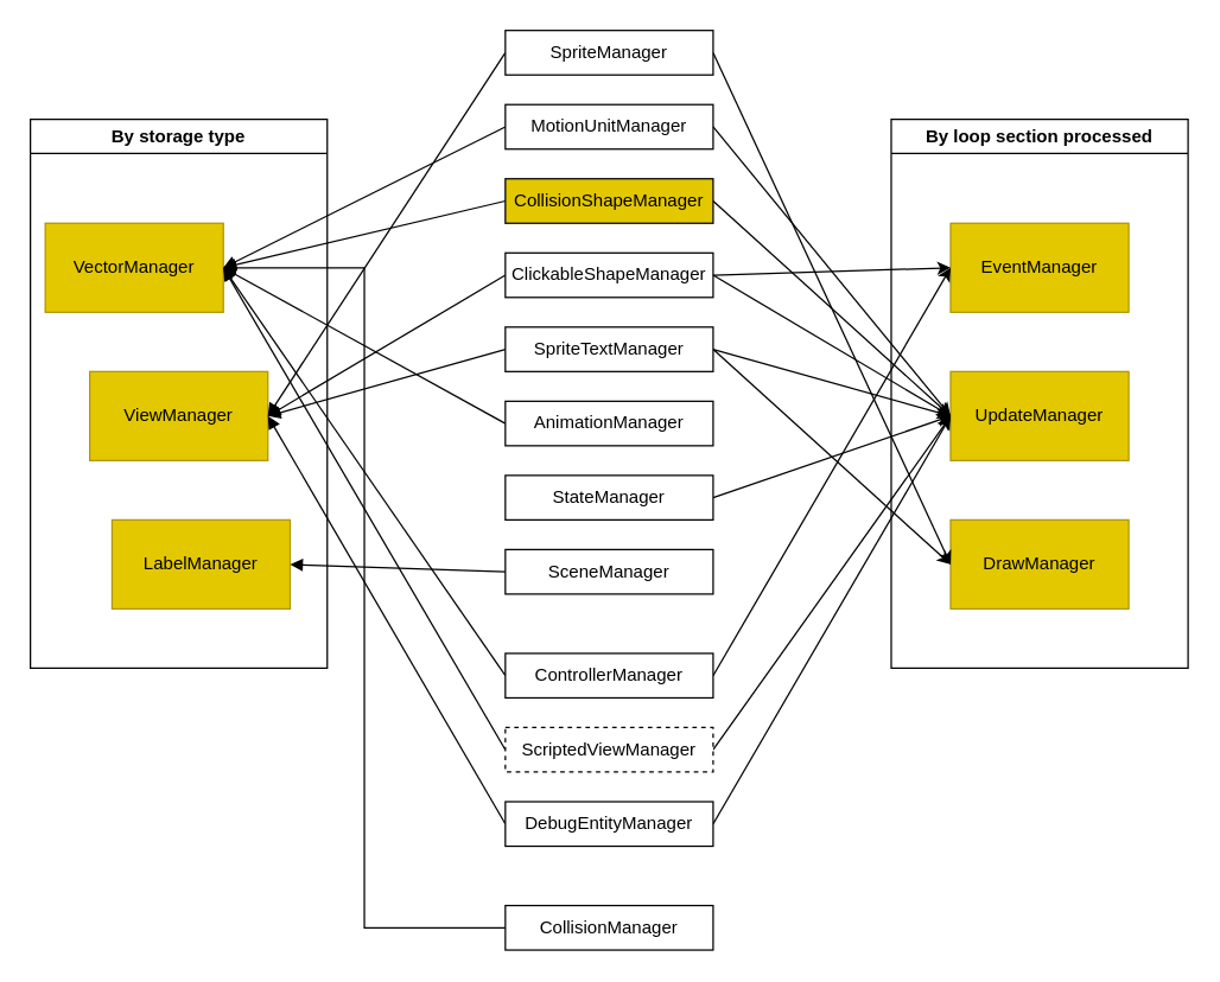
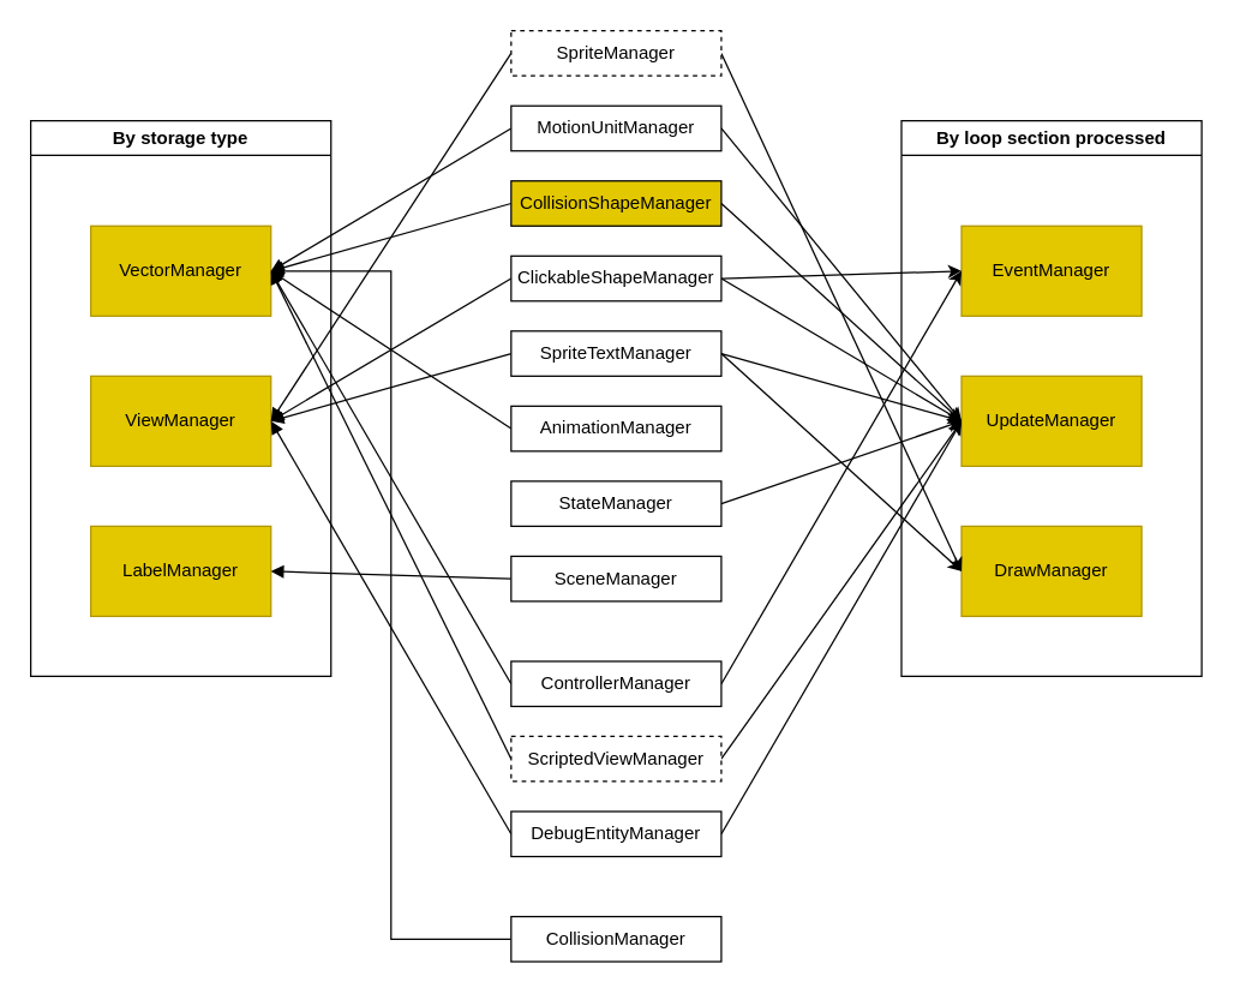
  <mxCell id="0" />
  <mxCell id="1" parent="0" />
  <mxCell id="2" value="By storage type" style="swimlane;whiteSpace=wrap;html=1;" parent="1" vertex="1"><mxGeometry x="20" y="80" width="200" height="370" as="geometry" /></mxCell>
- <mxCell id="3" value="VectorManager" style="rounded=0;whiteSpace=wrap;html=1;fillColor=#e3c800;fontColor=#000000;strokeColor=#B09500;" parent="2" vertex="1"><mxGeometry x="10" y="70" width="120" height="60" as="geometry" /></mxCell>
+ <mxCell id="3" value="VectorManager" style="rounded=0;whiteSpace=wrap;html=1;fillColor=#e3c800;fontColor=#000000;strokeColor=#B09500;" parent="2" vertex="1"><mxGeometry x="40" y="70" width="120" height="60" as="geometry" /></mxCell>
  <mxCell id="4" value="ViewManager" style="rounded=0;whiteSpace=wrap;html=1;fillColor=#e3c800;fontColor=#000000;strokeColor=#B09500;" parent="2" vertex="1"><mxGeometry x="40" y="170" width="120" height="60" as="geometry" /></mxCell>
- <mxCell id="5" value="LabelManager" style="rounded=0;whiteSpace=wrap;html=1;fillColor=#e3c800;fontColor=#000000;strokeColor=#B09500;" parent="2" vertex="1"><mxGeometry x="55" y="270" width="120" height="60" as="geometry" /></mxCell>
+ <mxCell id="5" value="LabelManager" style="rounded=0;whiteSpace=wrap;html=1;fillColor=#e3c800;fontColor=#000000;strokeColor=#B09500;" parent="2" vertex="1"><mxGeometry x="40" y="270" width="120" height="60" as="geometry" /></mxCell>
  <mxCell id="6" value="By loop section processed" style="swimlane;whiteSpace=wrap;html=1;" parent="1" vertex="1"><mxGeometry x="600" y="80" width="200" height="370" as="geometry" /></mxCell>
  <mxCell id="7" value="EventManager" style="rounded=0;whiteSpace=wrap;html=1;fillColor=#e3c800;fontColor=#000000;strokeColor=#B09500;" parent="6" vertex="1"><mxGeometry x="40" y="70" width="120" height="60" as="geometry" /></mxCell>
  <mxCell id="8" value="UpdateManager" style="rounded=0;whiteSpace=wrap;html=1;fillColor=#e3c800;fontColor=#000000;strokeColor=#B09500;" parent="6" vertex="1"><mxGeometry x="40" y="170" width="120" height="60" as="geometry" /></mxCell>
  <mxCell id="9" value="DrawManager" style="rounded=0;whiteSpace=wrap;html=1;fillColor=#e3c800;fontColor=#000000;strokeColor=#B09500;" parent="6" vertex="1"><mxGeometry x="40" y="270" width="120" height="60" as="geometry" /></mxCell>
  <mxCell id="10" style="edgeStyle=none;rounded=0;orthogonalLoop=1;jettySize=auto;html=1;exitX=0;exitY=0.5;exitDx=0;exitDy=0;entryX=1;entryY=0.5;entryDx=0;entryDy=0;endArrow=block;endFill=1;jumpStyle=none;" parent="1" source="12" target="3" edge="1"><mxGeometry relative="1" as="geometry" /></mxCell>
  <mxCell id="11" style="edgeStyle=none;rounded=0;orthogonalLoop=1;jettySize=auto;html=1;exitX=1;exitY=0.5;exitDx=0;exitDy=0;entryX=0;entryY=0.5;entryDx=0;entryDy=0;" parent="1" source="12" target="7" edge="1"><mxGeometry relative="1" as="geometry" /></mxCell>
  <mxCell id="12" value="ControllerManager" style="rounded=0;whiteSpace=wrap;html=1;" parent="1" vertex="1"><mxGeometry x="340" y="440" width="140" height="30" as="geometry" /></mxCell>
  <mxCell id="13" style="edgeStyle=none;rounded=0;orthogonalLoop=1;jettySize=auto;html=1;exitX=0;exitY=0.5;exitDx=0;exitDy=0;entryX=1;entryY=0.5;entryDx=0;entryDy=0;endArrow=block;endFill=1;jumpStyle=none;" parent="1" source="15" target="3" edge="1"><mxGeometry relative="1" as="geometry" /></mxCell>
  <mxCell id="14" style="edgeStyle=none;rounded=0;orthogonalLoop=1;jettySize=auto;html=1;exitX=1;exitY=0.5;exitDx=0;exitDy=0;entryX=0;entryY=0.5;entryDx=0;entryDy=0;" parent="1" source="15" target="8" edge="1"><mxGeometry relative="1" as="geometry" /></mxCell>
  <mxCell id="15" value="ScriptedViewManager" style="rounded=0;whiteSpace=wrap;html=1;dashed=1;" parent="1" vertex="1"><mxGeometry x="340" y="490" width="140" height="30" as="geometry" /></mxCell>
  <mxCell id="16" style="edgeStyle=none;rounded=0;orthogonalLoop=1;jettySize=auto;html=1;exitX=0;exitY=0.5;exitDx=0;exitDy=0;entryX=1;entryY=0.5;entryDx=0;entryDy=0;endArrow=block;endFill=1;jumpStyle=none;" parent="1" source="18" target="4" edge="1"><mxGeometry relative="1" as="geometry" /></mxCell>
  <mxCell id="17" style="edgeStyle=none;rounded=0;orthogonalLoop=1;jettySize=auto;html=1;exitX=1;exitY=0.5;exitDx=0;exitDy=0;entryX=0;entryY=0.5;entryDx=0;entryDy=0;" parent="1" source="18" target="8" edge="1"><mxGeometry relative="1" as="geometry" /></mxCell>
  <mxCell id="18" value="DebugEntityManager" style="rounded=0;whiteSpace=wrap;html=1;" parent="1" vertex="1"><mxGeometry x="340" y="540" width="140" height="30" as="geometry" /></mxCell>
  <mxCell id="19" style="edgeStyle=none;rounded=0;orthogonalLoop=1;jettySize=auto;html=1;exitX=0;exitY=0.5;exitDx=0;exitDy=0;entryX=1;entryY=0.5;entryDx=0;entryDy=0;endArrow=block;endFill=1;jumpStyle=none;" parent="1" source="21" target="4" edge="1"><mxGeometry relative="1" as="geometry" /></mxCell>
  <mxCell id="20" style="edgeStyle=none;rounded=0;orthogonalLoop=1;jettySize=auto;html=1;exitX=1;exitY=0.5;exitDx=0;exitDy=0;entryX=0;entryY=0.5;entryDx=0;entryDy=0;" parent="1" source="21" target="9" edge="1"><mxGeometry relative="1" as="geometry" /></mxCell>
- <mxCell id="21" value="SpriteManager" style="rounded=0;whiteSpace=wrap;html=1;" parent="1" vertex="1"><mxGeometry x="340" y="20" width="140" height="30" as="geometry" /></mxCell>
+ <mxCell id="21" value="SpriteManager" style="rounded=0;whiteSpace=wrap;html=1;dashed=1;" parent="1" vertex="1"><mxGeometry x="340" y="20" width="140" height="30" as="geometry" /></mxCell>
  <mxCell id="22" style="edgeStyle=none;rounded=0;orthogonalLoop=1;jettySize=auto;html=1;exitX=0;exitY=0.5;exitDx=0;exitDy=0;entryX=1;entryY=0.5;entryDx=0;entryDy=0;endArrow=block;endFill=1;jumpStyle=none;" parent="1" source="24" target="3" edge="1"><mxGeometry relative="1" as="geometry" /></mxCell>
  <mxCell id="23" style="edgeStyle=none;rounded=0;orthogonalLoop=1;jettySize=auto;html=1;exitX=1;exitY=0.5;exitDx=0;exitDy=0;entryX=0;entryY=0.5;entryDx=0;entryDy=0;" parent="1" source="24" target="8" edge="1"><mxGeometry relative="1" as="geometry" /></mxCell>
  <mxCell id="24" value="MotionUnitManager" style="rounded=0;whiteSpace=wrap;html=1;" parent="1" vertex="1"><mxGeometry x="340" y="70" width="140" height="30" as="geometry" /></mxCell>
  <mxCell id="25" style="edgeStyle=none;rounded=0;orthogonalLoop=1;jettySize=auto;html=1;exitX=0;exitY=0.5;exitDx=0;exitDy=0;entryX=1;entryY=0.5;entryDx=0;entryDy=0;endArrow=block;endFill=1;jumpStyle=none;" parent="1" source="27" target="3" edge="1"><mxGeometry relative="1" as="geometry" /></mxCell>
  <mxCell id="26" style="edgeStyle=none;rounded=0;orthogonalLoop=1;jettySize=auto;html=1;exitX=1;exitY=0.5;exitDx=0;exitDy=0;entryX=0;entryY=0.5;entryDx=0;entryDy=0;" parent="1" source="27" target="8" edge="1"><mxGeometry relative="1" as="geometry" /></mxCell>
  <mxCell id="27" value="CollisionShapeManager" style="rounded=0;whiteSpace=wrap;html=1;fillColor=#e3c800;" parent="1" vertex="1"><mxGeometry x="340" y="120" width="140" height="30" as="geometry" /></mxCell>
  <mxCell id="28" style="edgeStyle=none;rounded=0;orthogonalLoop=1;jettySize=auto;html=1;exitX=0;exitY=0.5;exitDx=0;exitDy=0;entryX=1;entryY=0.5;entryDx=0;entryDy=0;endArrow=block;endFill=1;jumpStyle=none;" parent="1" source="31" target="4" edge="1"><mxGeometry relative="1" as="geometry" /></mxCell>
  <mxCell id="29" style="edgeStyle=none;rounded=0;orthogonalLoop=1;jettySize=auto;html=1;exitX=1;exitY=0.5;exitDx=0;exitDy=0;entryX=0;entryY=0.5;entryDx=0;entryDy=0;" parent="1" source="31" target="8" edge="1"><mxGeometry relative="1" as="geometry" /></mxCell>
  <mxCell id="30" style="edgeStyle=none;rounded=0;orthogonalLoop=1;jettySize=auto;html=1;exitX=1;exitY=0.5;exitDx=0;exitDy=0;entryX=0;entryY=0.5;entryDx=0;entryDy=0;" parent="1" source="31" target="7" edge="1"><mxGeometry relative="1" as="geometry" /></mxCell>
  <mxCell id="31" value="ClickableShapeManager" style="rounded=0;whiteSpace=wrap;html=1;" parent="1" vertex="1"><mxGeometry x="340" y="170" width="140" height="30" as="geometry" /></mxCell>
  <mxCell id="32" style="edgeStyle=none;rounded=0;orthogonalLoop=1;jettySize=auto;html=1;exitX=0;exitY=0.5;exitDx=0;exitDy=0;entryX=1;entryY=0.5;entryDx=0;entryDy=0;endArrow=block;endFill=1;jumpStyle=none;" parent="1" source="35" target="4" edge="1"><mxGeometry relative="1" as="geometry" /></mxCell>
  <mxCell id="33" style="edgeStyle=none;rounded=0;orthogonalLoop=1;jettySize=auto;html=1;exitX=1;exitY=0.5;exitDx=0;exitDy=0;entryX=0;entryY=0.5;entryDx=0;entryDy=0;" parent="1" source="35" target="8" edge="1"><mxGeometry relative="1" as="geometry" /></mxCell>
  <mxCell id="34" style="edgeStyle=none;rounded=0;orthogonalLoop=1;jettySize=auto;html=1;exitX=1;exitY=0.5;exitDx=0;exitDy=0;entryX=0;entryY=0.5;entryDx=0;entryDy=0;" parent="1" source="35" target="9" edge="1"><mxGeometry relative="1" as="geometry" /></mxCell>
  <mxCell id="35" value="SpriteTextManager" style="rounded=0;whiteSpace=wrap;html=1;" parent="1" vertex="1"><mxGeometry x="340" y="220" width="140" height="30" as="geometry" /></mxCell>
  <mxCell id="36" style="edgeStyle=none;rounded=0;orthogonalLoop=1;jettySize=auto;html=1;exitX=0;exitY=0.5;exitDx=0;exitDy=0;entryX=1;entryY=0.5;entryDx=0;entryDy=0;endArrow=block;endFill=1;jumpStyle=none;" parent="1" source="37" target="3" edge="1"><mxGeometry relative="1" as="geometry" /></mxCell>
  <mxCell id="37" value="AnimationManager" style="rounded=0;whiteSpace=wrap;html=1;" parent="1" vertex="1"><mxGeometry x="340" y="270" width="140" height="30" as="geometry" /></mxCell>
  <mxCell id="38" style="edgeStyle=none;rounded=0;orthogonalLoop=1;jettySize=auto;html=1;exitX=1;exitY=0.5;exitDx=0;exitDy=0;entryX=0;entryY=0.5;entryDx=0;entryDy=0;" parent="1" source="39" target="8" edge="1"><mxGeometry relative="1" as="geometry" /></mxCell>
  <mxCell id="39" value="StateManager" style="rounded=0;whiteSpace=wrap;html=1;" parent="1" vertex="1"><mxGeometry x="340" y="320" width="140" height="30" as="geometry" /></mxCell>
  <mxCell id="40" style="edgeStyle=none;rounded=0;orthogonalLoop=1;jettySize=auto;html=1;exitX=0;exitY=0.5;exitDx=0;exitDy=0;entryX=1;entryY=0.5;entryDx=0;entryDy=0;endArrow=block;endFill=1;jumpStyle=none;" parent="1" source="41" target="5" edge="1"><mxGeometry relative="1" as="geometry" /></mxCell>
  <mxCell id="41" value="SceneManager" style="rounded=0;whiteSpace=wrap;html=1;" parent="1" vertex="1"><mxGeometry x="340" y="370" width="140" height="30" as="geometry" /></mxCell>
  <mxCell id="42" style="edgeStyle=orthogonalEdgeStyle;rounded=0;orthogonalLoop=1;jettySize=auto;html=1;exitX=0;exitY=0.5;exitDx=0;exitDy=0;entryX=1;entryY=0.5;entryDx=0;entryDy=0;endArrow=block;endFill=1;" parent="1" source="43" target="3" edge="1"><mxGeometry relative="1" as="geometry" /></mxCell>
  <mxCell id="43" value="CollisionManager" style="rounded=0;whiteSpace=wrap;html=1;" parent="1" vertex="1"><mxGeometry x="340" y="610" width="140" height="30" as="geometry" /></mxCell>
